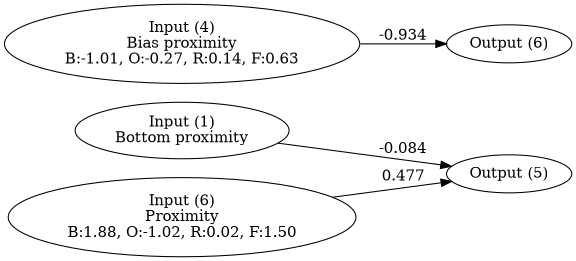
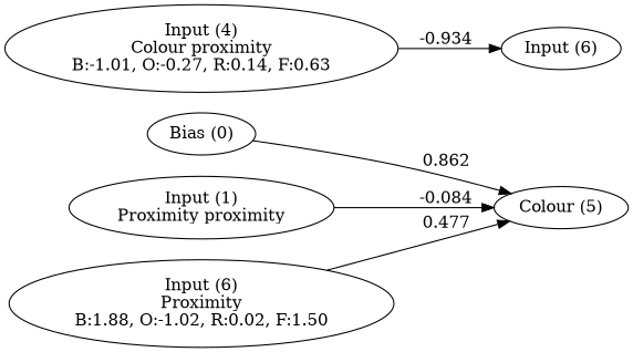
  digraph {
    rankdir=LR
-   n2 [label="Input (1)\nBottom proximity"]
+   n1 [label="Bias (0)"]
+   n2 [label="Input (1)\nProximity proximity"]
    n3 [label="Input (6)\nProximity\nB:1.88, O:-1.02, R:0.02, F:1.50"]
-   n4 [label="Input (4)\nBias proximity\nB:-1.01, O:-0.27, R:0.14, F:0.63"]
-   n5 [label="Output (5)"]
-   n6 [label="Output (6)"]
+   n4 [label="Input (4)\nColour proximity\nB:-1.01, O:-0.27, R:0.14, F:0.63"]
+   n5 [label="Colour (5)"]
+   n6 [label="Input (6)"]
    subgraph sub_1 {
      rank=same
+     n1
      n2
      n3
      n4
    }
    subgraph sub_2 {
      rank=same
      n5
      n6
    }
+   n1 -> n5 [label=0.862]
    n2 -> n5 [label=-0.084]
    n3 -> n5 [label=0.477]
    n4 -> n6 [label=-0.934]
  }
